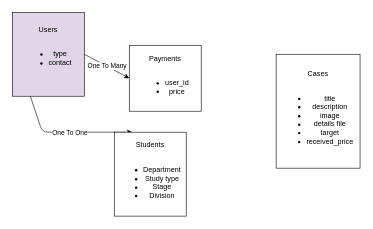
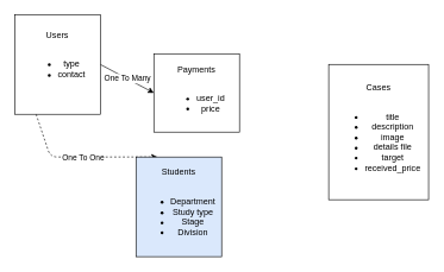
  <mxCell id="0" />
  <mxCell id="1" parent="0" />
  <mxCell id="2" value="One To Many" style="edgeStyle=none;html=1;exitX=1;exitY=0.5;exitDx=0;exitDy=0;entryX=0;entryY=0.5;entryDx=0;entryDy=0;" edge="1" parent="1" source="5" target="8"><mxGeometry relative="1" as="geometry" /></mxCell>
- <mxCell id="3" style="edgeStyle=none;html=1;exitX=0.25;exitY=1;exitDx=0;exitDy=0;entryX=0.25;entryY=0;entryDx=0;entryDy=0;" edge="1" parent="1" source="5" target="6"><mxGeometry relative="1" as="geometry"><mxPoint x="50" y="280" as="targetPoint" /><Array as="points"><mxPoint x="70" y="220" /></Array></mxGeometry></mxCell>
+ <mxCell id="3" style="edgeStyle=none;html=1;exitX=0.25;exitY=1;exitDx=0;exitDy=0;entryX=0.25;entryY=0;entryDx=0;entryDy=0;dashed=1;" edge="1" parent="1" source="5" target="6"><mxGeometry relative="1" as="geometry"><mxPoint x="50" y="280" as="targetPoint" /><Array as="points"><mxPoint x="70" y="220" /></Array></mxGeometry></mxCell>
  <mxCell id="4" value="One To One" style="edgeLabel;html=1;align=center;verticalAlign=middle;resizable=0;points=[];" vertex="1" connectable="0" parent="3"><mxGeometry x="0.018" relative="1" as="geometry"><mxPoint as="offset" /></mxGeometry></mxCell>
- <mxCell id="5" value="Users&lt;br&gt;&lt;br&gt;&lt;ul&gt;&lt;li&gt;type&lt;/li&gt;&lt;li&gt;contact&lt;/li&gt;&lt;span&gt;&amp;nbsp;&lt;/span&gt;&lt;/ul&gt;" style="whiteSpace=wrap;html=1;fillColor=#e1d5e7;" parent="1" vertex="1"><mxGeometry y="20" width="120" height="140" as="geometry" x="20" /></mxCell>
- <mxCell id="6" value="Students&lt;br&gt;&lt;br&gt;&lt;ul&gt;&lt;li&gt;Department&lt;/li&gt;&lt;li&gt;Study type&lt;br&gt;&lt;/li&gt;&lt;li&gt;Stage&lt;/li&gt;&lt;li&gt;Division&lt;/li&gt;&lt;/ul&gt;" style="whiteSpace=wrap;html=1;" parent="1" vertex="1"><mxGeometry x="190" y="220" width="120" height="140" as="geometry" /></mxCell>
+ <mxCell id="5" value="Users&lt;br&gt;&lt;br&gt;&lt;ul&gt;&lt;li&gt;type&lt;/li&gt;&lt;li&gt;contact&lt;/li&gt;&lt;span&gt;&amp;nbsp;&lt;/span&gt;&lt;/ul&gt;" style="whiteSpace=wrap;html=1;" parent="1" vertex="1"><mxGeometry y="20" width="120" height="140" as="geometry" x="20" /></mxCell>
+ <mxCell id="6" value="Students&lt;br&gt;&lt;br&gt;&lt;ul&gt;&lt;li&gt;Department&lt;/li&gt;&lt;li&gt;Study type&lt;br&gt;&lt;/li&gt;&lt;li&gt;Stage&lt;/li&gt;&lt;li&gt;Division&lt;/li&gt;&lt;/ul&gt;" style="whiteSpace=wrap;html=1;fillColor=#dae8fc;" parent="1" vertex="1"><mxGeometry x="190" y="220" width="120" height="140" as="geometry" /></mxCell>
  <mxCell id="7" value="Cases&lt;br&gt;&lt;br&gt;&lt;ul&gt;&lt;li&gt;title&lt;/li&gt;&lt;li&gt;description&lt;/li&gt;&lt;li&gt;image&lt;/li&gt;&lt;li&gt;details file&lt;/li&gt;&lt;li&gt;target&lt;/li&gt;&lt;li&gt;received_price&lt;/li&gt;&lt;/ul&gt;" style="whiteSpace=wrap;html=1;" parent="1" vertex="1"><mxGeometry x="460" y="90" width="140" height="190" as="geometry" /></mxCell>
  <mxCell id="8" value="Payments&lt;br&gt;&lt;br&gt;&lt;ul&gt;&lt;li&gt;user_id&lt;/li&gt;&lt;li&gt;price&lt;/li&gt;&lt;/ul&gt;" style="whiteSpace=wrap;html=1;" parent="1" vertex="1"><mxGeometry x="215" y="75" width="120" height="110" as="geometry" /></mxCell>
